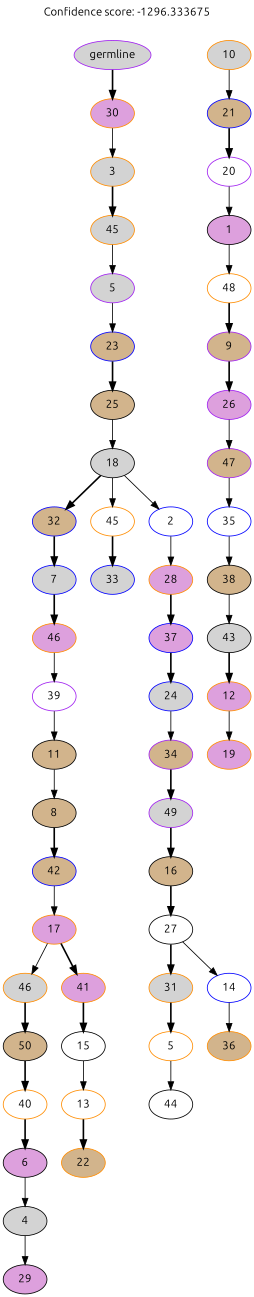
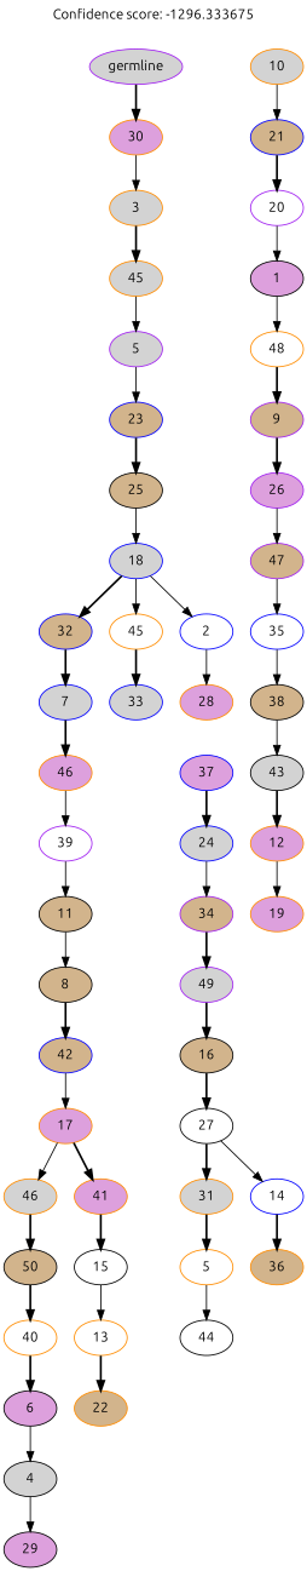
  digraph {
    fontname=Ubuntu
    label="Confidence score: -1296.333675"
    labelloc=t
    node [color=darkorange fillcolor=tan fontname=Ubuntu style=filled]
    edge [fontname=Ubuntu style=solid]
    n1 [color=black fillcolor=lightgrey label=4]
    n2 [color=black fillcolor=plum label=29]
    n3 [color=black fillcolor=plum label=6]
    n4 [fillcolor=white label=40]
    n5 [color=black label=50]
    n6 [fillcolor=lightgrey label=46]
    n7 [fillcolor=white label=13]
    n8 [label=22]
    n9 [color=black fillcolor=white label=15]
    n10 [fillcolor=plum label=41]
    n11 [fillcolor=plum label=17]
    n12 [color=blue label=42]
    n13 [color=black label=8]
    n14 [color=black label=11]
    n15 [color=purple fillcolor=white label=39]
    n16 [fillcolor=plum label=46]
    n17 [color=blue fillcolor=lightgrey label=7]
    n18 [color=blue label=32]
    n19 [fillcolor=plum label=12]
    n20 [fillcolor=plum label=19]
    n21 [color=black fillcolor=lightgrey label=43]
    n22 [color=black label=38]
    n23 [color=blue fillcolor=white label=35]
    n24 [color=purple label=47]
    n25 [color=purple fillcolor=plum label=26]
    n26 [color=purple label=9]
    n27 [fillcolor=white label=48]
    n28 [color=black fillcolor=plum label=1]
    n29 [color=purple fillcolor=white label=20]
    n30 [color=blue label=21]
    n31 [fillcolor=lightgrey label=10]
    n32 [color=blue fillcolor=lightgrey label=33]
    n33 [fillcolor=white label=45]
    n34 [fillcolor=white label=5]
    n35 [color=black fillcolor=white label=44]
    n36 [fillcolor=lightgrey label=31]
    n37 [color=blue fillcolor=white label=14]
    n38 [label=36]
    n39 [color=black fillcolor=white label=27]
    n40 [color=black label=16]
    n41 [color=purple fillcolor=lightgrey label=49]
    n42 [color=purple label=34]
    n43 [color=blue fillcolor=lightgrey label=24]
    n44 [color=blue fillcolor=plum label=37]
    n45 [fillcolor=plum label=28]
    n46 [color=blue fillcolor=white label=2]
-   n47 [color=black fillcolor=lightgrey label=18]
+   n47 [color=blue fillcolor=lightgrey label=18]
    n48 [color=black label=25]
    n49 [color=blue label=23]
    n50 [color=purple fillcolor=lightgrey label=5]
    n51 [fillcolor=lightgrey label=45]
    n52 [fillcolor=lightgrey label=3]
    n53 [fillcolor=plum label=30]
    n54 [color=purple fillcolor=lightgrey label=germline]
    n1 -> n2
    n3 -> n1
    n4 -> n3 [style=bold]
    n5 -> n4 [style=bold]
    n6 -> n5 [style=bold]
    n7 -> n8 [style=bold]
    n9 -> n7
    n10 -> n9 [style=bold]
    n11 -> n6
    n11 -> n10 [style=bold]
    n12 -> n11
    n13 -> n12 [style=bold]
    n14 -> n13
    n15 -> n14
    n16 -> n15
    n17 -> n16 [style=bold]
    n18 -> n17 [style=bold]
    n19 -> n20
    n21 -> n19 [style=bold]
    n22 -> n21
    n23 -> n22
    n24 -> n23
    n25 -> n24
    n26 -> n25 [style=bold]
    n27 -> n26 [style=bold]
    n28 -> n27
    n29 -> n28
    n30 -> n29 [style=bold]
    n31 -> n30
    n33 -> n32 [style=bold]
    n34 -> n35
    n36 -> n34 [style=bold]
-   n37 -> n38
+   n37 -> n38 [style=bold]
    n39 -> n36 [style=bold]
    n39 -> n37
    n40 -> n39 [style=bold]
    n41 -> n40 [style=bold]
    n42 -> n41 [style=bold]
    n43 -> n42
    n44 -> n43 [style=bold]
-   n45 -> n44 [style=bold]
    n46 -> n45
    n47 -> n18 [style=bold]
    n47 -> n33
    n47 -> n46
    n48 -> n47
    n49 -> n48 [style=bold]
    n50 -> n49
    n51 -> n50
    n52 -> n51 [style=bold]
    n53 -> n52
    n54 -> n53 [style=bold]
  }
